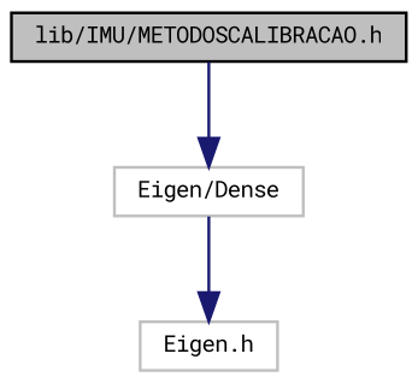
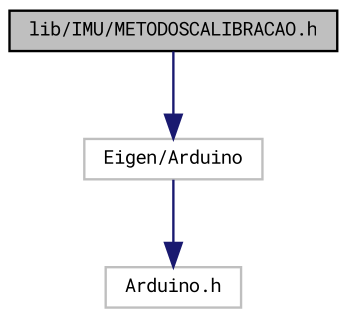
  digraph {
    fontname="Roboto Mono"
    node [color=grey75 fontname="Roboto Mono" fontsize=8 shape=record]
    edge [color=midnightblue fontname="Roboto Mono" fontsize=8 labelfontname=DejaVuSansMono labelfontsize=8 style=solid]
    n1 [color=black fillcolor=grey75 fontcolor=black height=0.2 label="lib/IMU/METODOSCALIBRACAO.h" style=filled width=0.4]
-   n2 [height=0.2 label="Eigen/Dense" width=0.4]
-   n3 [height=0.2 label="Eigen.h" width=0.4]
+   n2 [height=0.2 label="Eigen/Arduino" width=0.4]
+   n3 [height=0.2 label="Arduino.h" width=0.4]
    n1 -> n2
    n2 -> n3
  }
